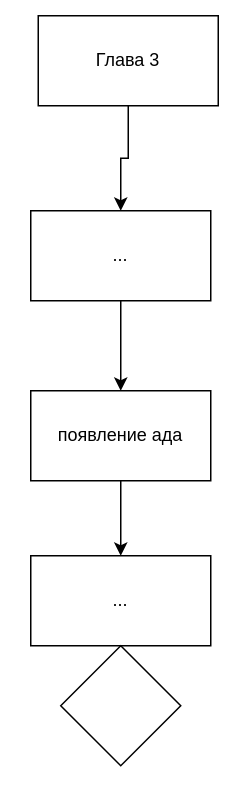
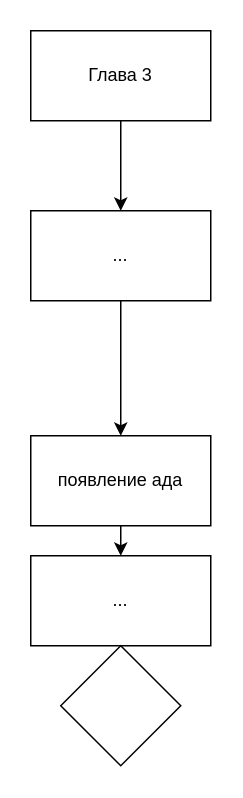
  <mxCell id="0" />
  <mxCell id="1" parent="0" />
  <mxCell id="2" style="edgeStyle=orthogonalEdgeStyle;rounded=0;orthogonalLoop=1;jettySize=auto;html=1;exitX=0.5;exitY=1;exitDx=0;exitDy=0;entryX=0.5;entryY=0;entryDx=0;entryDy=0;" edge="1" parent="1" source="3" target="5"><mxGeometry relative="1" as="geometry" /></mxCell>
- <mxCell id="3" value="Глава 3" style="rounded=0;whiteSpace=wrap;html=1;" vertex="1" parent="1"><mxGeometry x="25" y="10" width="120" height="60" as="geometry" /></mxCell>
+ <mxCell id="3" value="Глава 3" style="rounded=0;whiteSpace=wrap;html=1;" vertex="1" parent="1"><mxGeometry x="20" y="20" width="120" height="60" as="geometry" /></mxCell>
  <mxCell id="4" style="edgeStyle=orthogonalEdgeStyle;rounded=0;orthogonalLoop=1;jettySize=auto;html=1;entryX=0.5;entryY=0;entryDx=0;entryDy=0;" edge="1" parent="1" source="5" target="7"><mxGeometry relative="1" as="geometry"><mxPoint x="80" y="270" as="targetPoint" /></mxGeometry></mxCell>
  <mxCell id="5" value="..." style="rounded=0;whiteSpace=wrap;html=1;" vertex="1" parent="1"><mxGeometry x="20" y="140" width="120" height="60" as="geometry" /></mxCell>
  <mxCell id="6" style="edgeStyle=orthogonalEdgeStyle;rounded=0;orthogonalLoop=1;jettySize=auto;html=1;exitX=0.5;exitY=1;exitDx=0;exitDy=0;entryX=0.5;entryY=0;entryDx=0;entryDy=0;" edge="1" parent="1" source="7" target="8"><mxGeometry relative="1" as="geometry" /></mxCell>
- <mxCell id="7" value="появление ада" style="rounded=0;whiteSpace=wrap;html=1;" vertex="1" parent="1"><mxGeometry x="20" y="260" width="120" height="60" as="geometry" /></mxCell>
+ <mxCell id="7" value="появление ада" style="rounded=0;whiteSpace=wrap;html=1;" vertex="1" parent="1"><mxGeometry x="20" y="290" width="120" height="60" as="geometry" /></mxCell>
  <mxCell id="8" value="..." style="rounded=0;whiteSpace=wrap;html=1;" vertex="1" parent="1"><mxGeometry x="20" y="370" width="120" height="60" as="geometry" /></mxCell>
  <mxCell id="9" value="" style="rhombus;whiteSpace=wrap;html=1;" vertex="1" parent="1"><mxGeometry x="40" y="430" width="80" height="80" as="geometry" /></mxCell>
